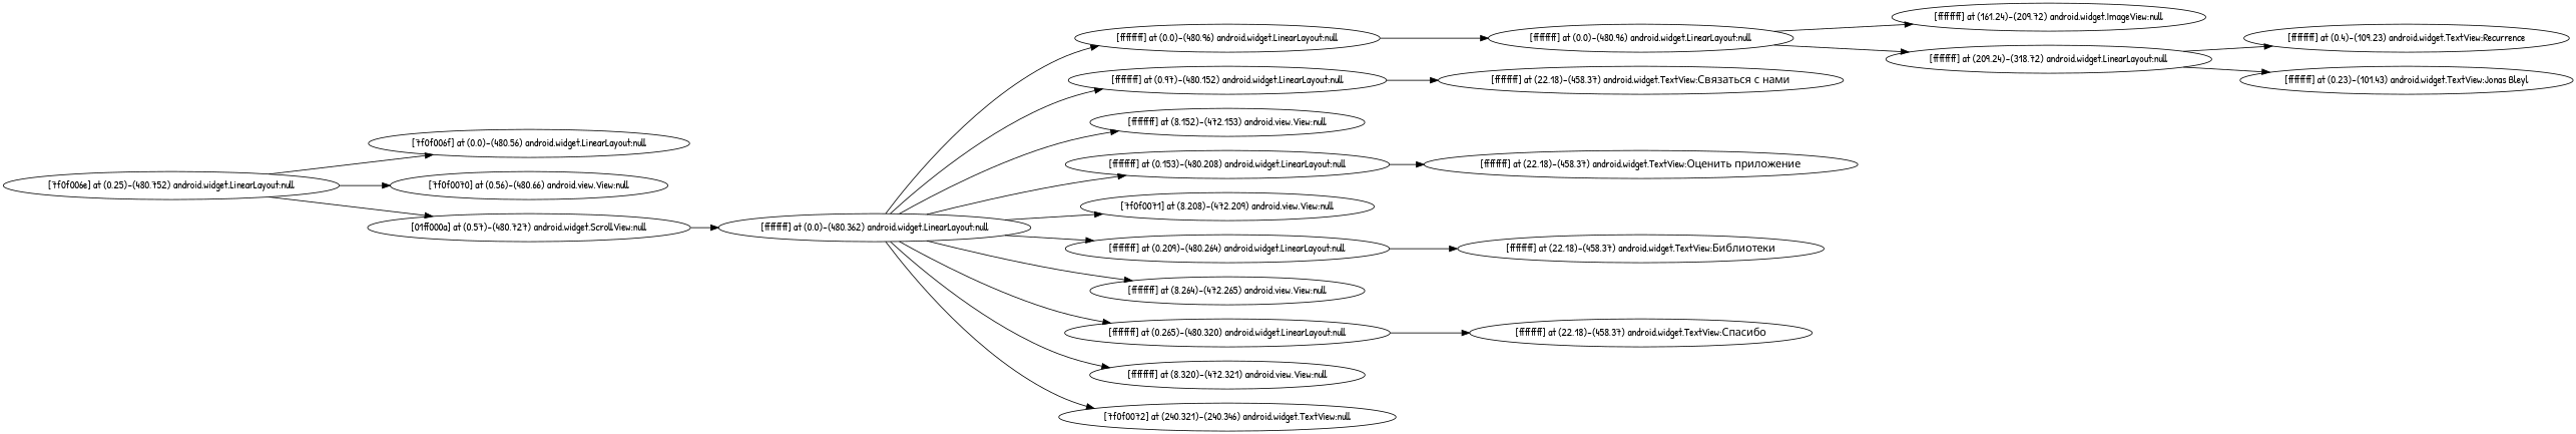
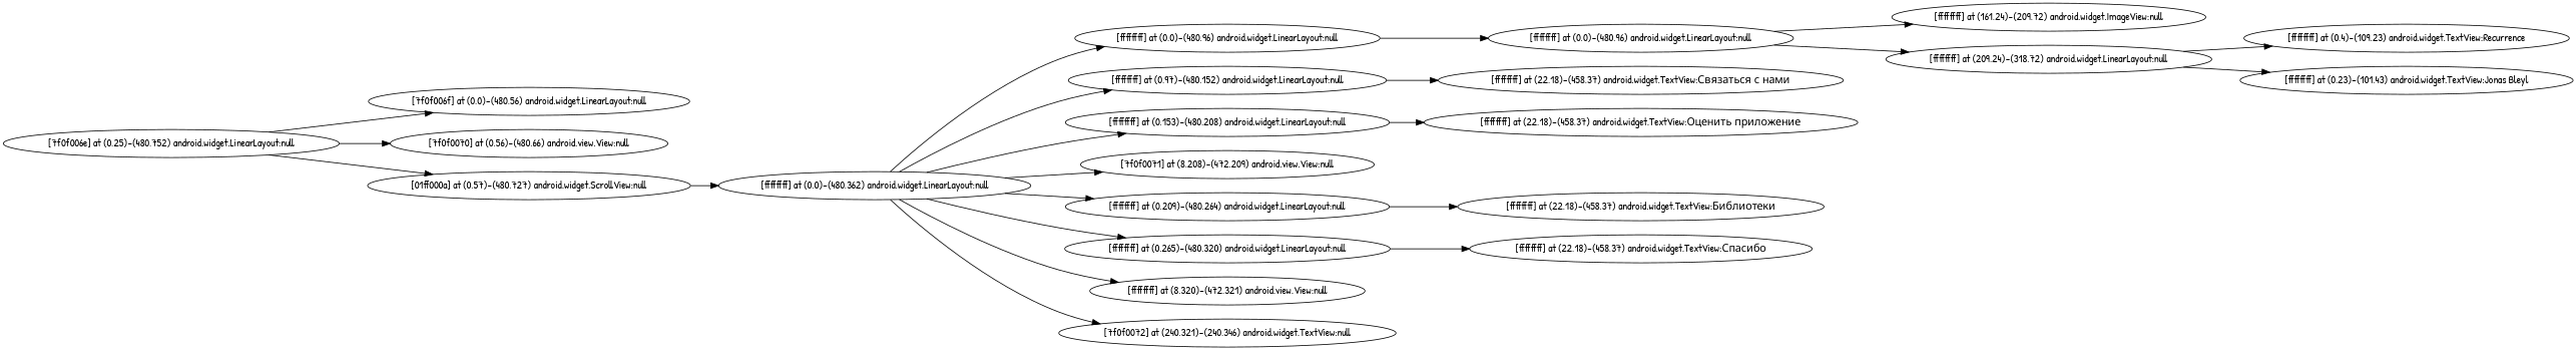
  strict digraph {
    fontname="Patrick Hand"
    rankdir=LR
    node [fontname="Patrick Hand"]
    edge [fontname="Patrick Hand"]
    n1 [label="[7f0f006e] at (0,25)-(480,752) android.widget.LinearLayout:null"]
    n2 [label="[7f0f006f] at (0,0)-(480,56) android.widget.LinearLayout:null"]
    n3 [label="[7f0f0070] at (0,56)-(480,66) android.view.View:null"]
    n4 [label="[01ff000a] at (0,57)-(480,727) android.widget.ScrollView:null"]
    n5 [label="[ffffffff] at (0,0)-(480,362) android.widget.LinearLayout:null"]
    n6 [label="[ffffffff] at (0,0)-(480,96) android.widget.LinearLayout:null"]
    n7 [label="[ffffffff] at (0,97)-(480,152) android.widget.LinearLayout:null"]
-   n8 [label="[ffffffff] at (8,152)-(472,153) android.view.View:null"]
    n9 [label="[ffffffff] at (0,153)-(480,208) android.widget.LinearLayout:null"]
    n10 [label="[7f0f0071] at (8,208)-(472,209) android.view.View:null"]
    n11 [label="[ffffffff] at (0,209)-(480,264) android.widget.LinearLayout:null"]
-   n12 [label="[ffffffff] at (8,264)-(472,265) android.view.View:null"]
    n13 [label="[ffffffff] at (0,265)-(480,320) android.widget.LinearLayout:null"]
    n14 [label="[ffffffff] at (8,320)-(472,321) android.view.View:null"]
    n15 [label="[7f0f0072] at (240,321)-(240,346) android.widget.TextView:null"]
    n16 [label="[ffffffff] at (0,0)-(480,96) android.widget.LinearLayout:null"]
    n17 [label="[ffffffff] at (22,18)-(458,37) android.widget.TextView:Связаться с нами"]
    n18 [label="[ffffffff] at (22,18)-(458,37) android.widget.TextView:Оценить приложение"]
    n19 [label="[ffffffff] at (22,18)-(458,37) android.widget.TextView:Библиотеки"]
    n20 [label="[ffffffff] at (22,18)-(458,37) android.widget.TextView:Спасибо"]
    n21 [label="[ffffffff] at (161,24)-(209,72) android.widget.ImageView:null"]
    n22 [label="[ffffffff] at (209,24)-(318,72) android.widget.LinearLayout:null"]
    n23 [label="[ffffffff] at (0,4)-(109,23) android.widget.TextView:Recurrence"]
    n24 [label="[ffffffff] at (0,23)-(101,43) android.widget.TextView:Jonas Bleyl"]
    n1 -> n2
    n1 -> n3
    n1 -> n4
    n4 -> n5
    n5 -> n6
    n5 -> n7
-   n5 -> n8
    n5 -> n9
    n5 -> n10
    n5 -> n11
-   n5 -> n12
    n5 -> n13
    n5 -> n14
    n5 -> n15
    n6 -> n16
    n7 -> n17
    n9 -> n18
    n11 -> n19
    n13 -> n20
    n16 -> n21
    n16 -> n22
    n22 -> n23
    n22 -> n24
  }
